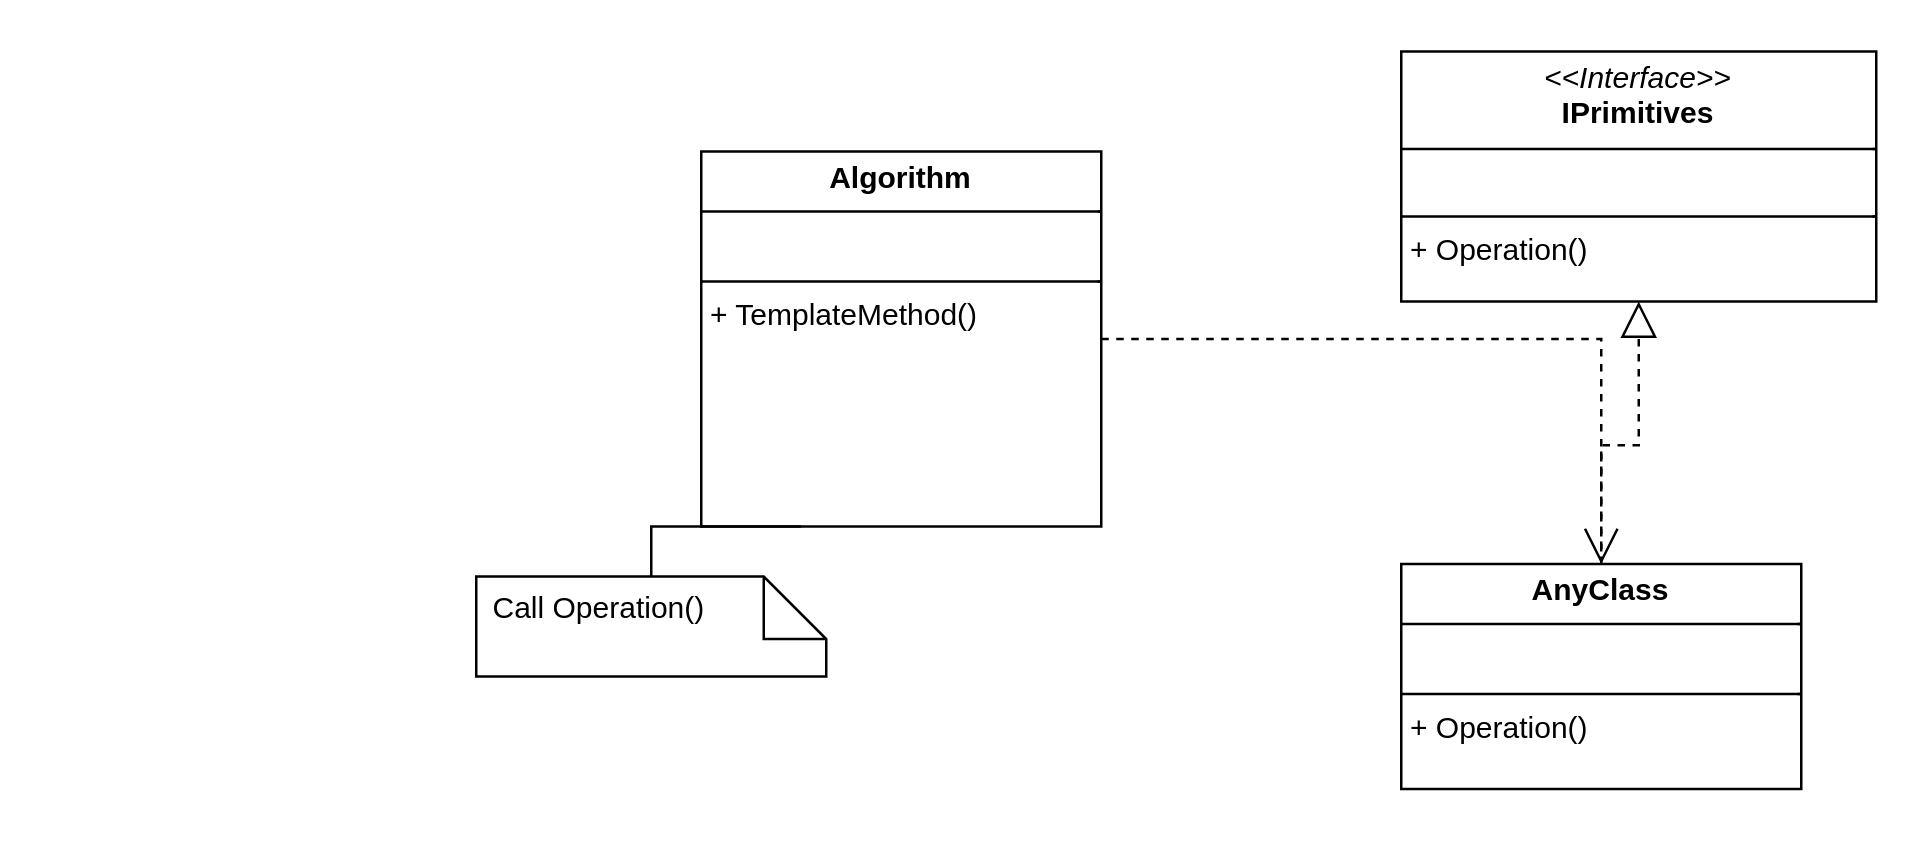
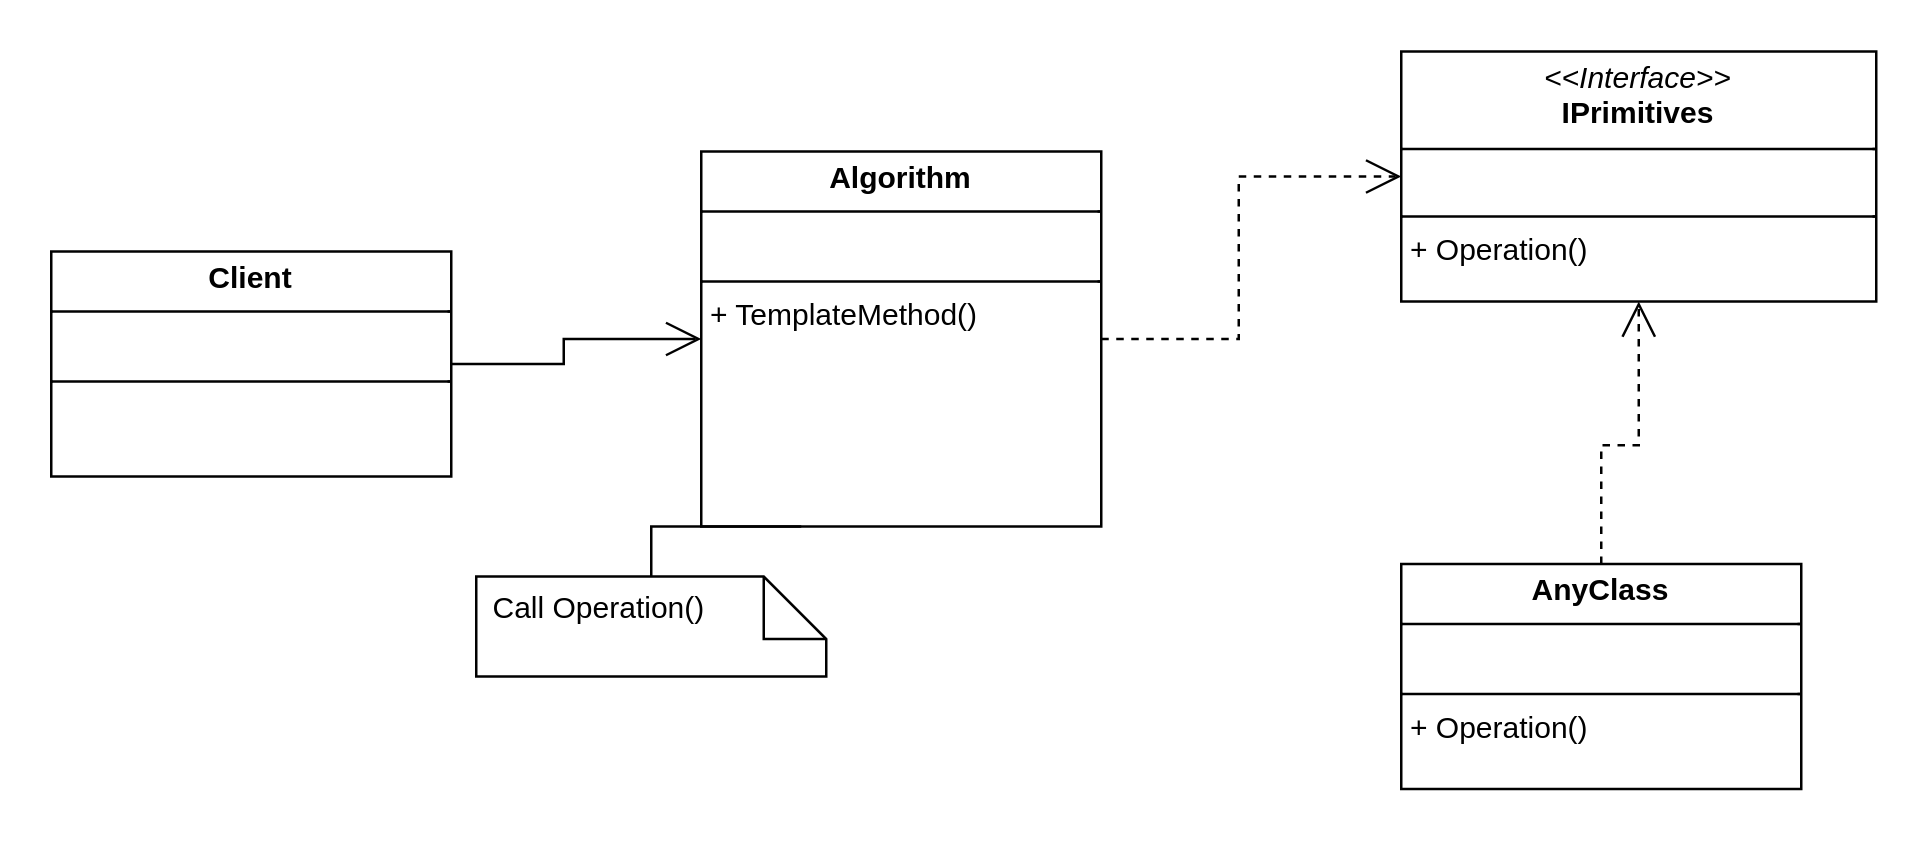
  <mxCell id="0" />
  <mxCell id="1" parent="0" />
- <mxCell id="4" style="edgeStyle=orthogonalEdgeStyle;rounded=0;orthogonalLoop=1;jettySize=auto;html=1;endArrow=open;endFill=0;dashed=1;endSize=12;" edge="1" parent="1" source="5" target="8"><mxGeometry relative="1" as="geometry" /></mxCell>
+ <mxCell id="2" style="edgeStyle=orthogonalEdgeStyle;rounded=0;orthogonalLoop=1;jettySize=auto;html=1;entryX=0;entryY=0.5;entryDx=0;entryDy=0;endArrow=open;endFill=0;endSize=12;" edge="1" parent="1" source="3" target="5"><mxGeometry relative="1" as="geometry" /></mxCell>
+ <mxCell id="3" value="&lt;p style=&quot;margin:0px;margin-top:4px;text-align:center;&quot;&gt;&lt;b&gt;Client&lt;/b&gt;&lt;/p&gt;&lt;hr size=&quot;1&quot; style=&quot;border-style:solid;&quot;&gt;&lt;p style=&quot;margin:0px;margin-left:4px;&quot;&gt;&lt;br&gt;&lt;/p&gt;&lt;hr size=&quot;1&quot; style=&quot;border-style:solid;&quot;&gt;&lt;p style=&quot;margin:0px;margin-left:4px;&quot;&gt;&lt;br&gt;&lt;/p&gt;" style="verticalAlign=top;align=left;overflow=fill;html=1;whiteSpace=wrap;" vertex="1" parent="1"><mxGeometry x="20" y="100" width="160" height="90" as="geometry" /></mxCell>
+ <mxCell id="4" style="edgeStyle=orthogonalEdgeStyle;rounded=0;orthogonalLoop=1;jettySize=auto;html=1;endArrow=open;endFill=0;dashed=1;endSize=12;" edge="1" parent="1" source="5" target="6"><mxGeometry relative="1" as="geometry" /></mxCell>
  <mxCell id="5" value="&lt;p style=&quot;margin:0px;margin-top:4px;text-align:center;&quot;&gt;&lt;b&gt;Algorithm&lt;/b&gt;&lt;/p&gt;&lt;hr size=&quot;1&quot; style=&quot;border-style:solid;&quot;&gt;&lt;p style=&quot;margin:0px;margin-left:4px;&quot;&gt;&lt;br&gt;&lt;/p&gt;&lt;hr size=&quot;1&quot; style=&quot;border-style:solid;&quot;&gt;&lt;p style=&quot;margin:0px;margin-left:4px;&quot;&gt;+ TemplateMethod()&lt;/p&gt;" style="verticalAlign=top;align=left;overflow=fill;html=1;whiteSpace=wrap;" vertex="1" parent="1"><mxGeometry x="280" y="60" width="160" height="150" as="geometry" /></mxCell>
  <mxCell id="6" value="&lt;p style=&quot;margin:0px;margin-top:4px;text-align:center;&quot;&gt;&lt;i&gt;&amp;lt;&amp;lt;Interface&amp;gt;&amp;gt;&lt;/i&gt;&lt;br&gt;&lt;b&gt;IPrimitives&lt;/b&gt;&lt;/p&gt;&lt;hr size=&quot;1&quot; style=&quot;border-style:solid;&quot;&gt;&lt;p style=&quot;margin:0px;margin-left:4px;&quot;&gt;&lt;br&gt;&lt;/p&gt;&lt;hr size=&quot;1&quot; style=&quot;border-style:solid;&quot;&gt;&lt;p style=&quot;margin:0px;margin-left:4px;&quot;&gt;+ Operation()&lt;br&gt;&lt;/p&gt;" style="verticalAlign=top;align=left;overflow=fill;html=1;whiteSpace=wrap;" vertex="1" parent="1"><mxGeometry x="560" y="20" width="190" height="100" as="geometry" /></mxCell>
- <mxCell id="7" style="edgeStyle=orthogonalEdgeStyle;rounded=0;orthogonalLoop=1;jettySize=auto;html=1;entryX=0.5;entryY=1;entryDx=0;entryDy=0;endArrow=block;endFill=0;endSize=12;dashed=1;" edge="1" parent="1" source="8" target="6"><mxGeometry relative="1" as="geometry" /></mxCell>
+ <mxCell id="7" style="edgeStyle=orthogonalEdgeStyle;rounded=0;orthogonalLoop=1;jettySize=auto;html=1;entryX=0.5;entryY=1;entryDx=0;entryDy=0;endArrow=open;endFill=0;endSize=12;dashed=1;" edge="1" parent="1" source="8" target="6"><mxGeometry relative="1" as="geometry" /></mxCell>
  <mxCell id="8" value="&lt;p style=&quot;margin:0px;margin-top:4px;text-align:center;&quot;&gt;&lt;b&gt;AnyClass&lt;/b&gt;&lt;/p&gt;&lt;hr size=&quot;1&quot; style=&quot;border-style:solid;&quot;&gt;&lt;p style=&quot;margin:0px;margin-left:4px;&quot;&gt;&lt;br&gt;&lt;/p&gt;&lt;hr size=&quot;1&quot; style=&quot;border-style:solid;&quot;&gt;&lt;p style=&quot;margin:0px;margin-left:4px;&quot;&gt;+ Operation()&lt;/p&gt;" style="verticalAlign=top;align=left;overflow=fill;html=1;whiteSpace=wrap;" vertex="1" parent="1"><mxGeometry x="560" y="225" width="160" height="90" as="geometry" /></mxCell>
  <mxCell id="9" value="" style="shape=note2;boundedLbl=1;whiteSpace=wrap;html=1;size=25;verticalAlign=top;align=left;spacingLeft=5;" vertex="1" parent="1"><mxGeometry x="190" y="230" width="140" height="40" as="geometry" /></mxCell>
  <mxCell id="10" value="Call Operation()" style="resizeWidth=1;part=1;strokeColor=none;fillColor=none;align=left;spacingLeft=5;whiteSpace=wrap;html=1;" vertex="1" parent="9"><mxGeometry width="140" height="25" relative="1" as="geometry" /></mxCell>
  <mxCell id="11" style="edgeStyle=orthogonalEdgeStyle;rounded=0;orthogonalLoop=1;jettySize=auto;html=1;entryX=0.25;entryY=1;entryDx=0;entryDy=0;endArrow=none;endFill=0;" edge="1" parent="1" source="10" target="5"><mxGeometry relative="1" as="geometry" /></mxCell>
